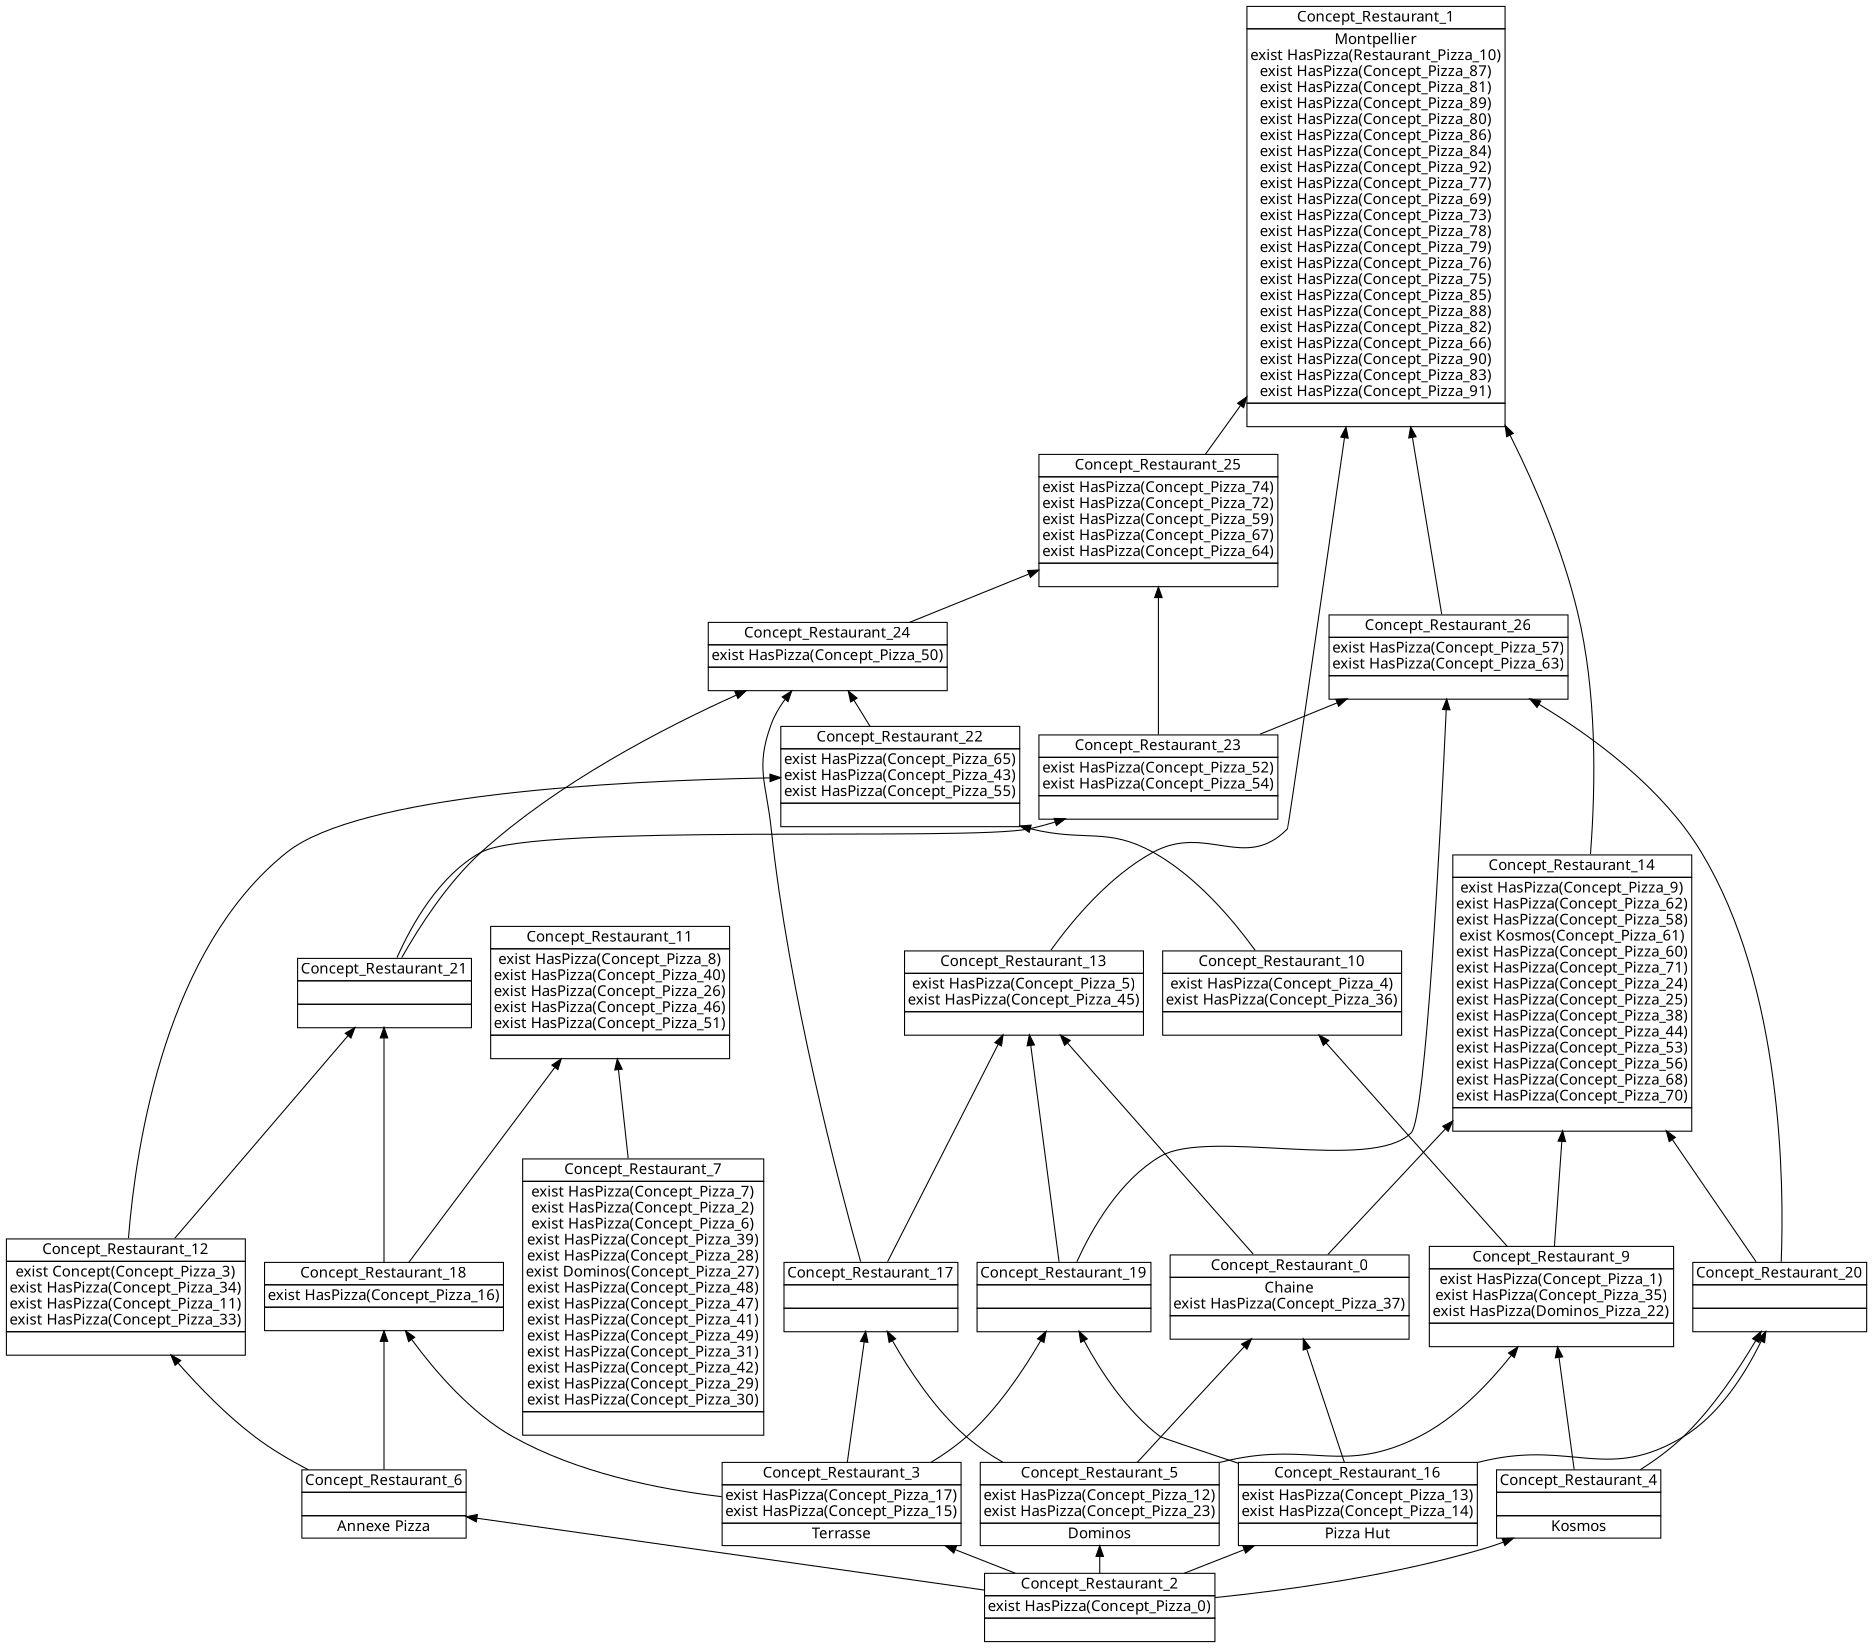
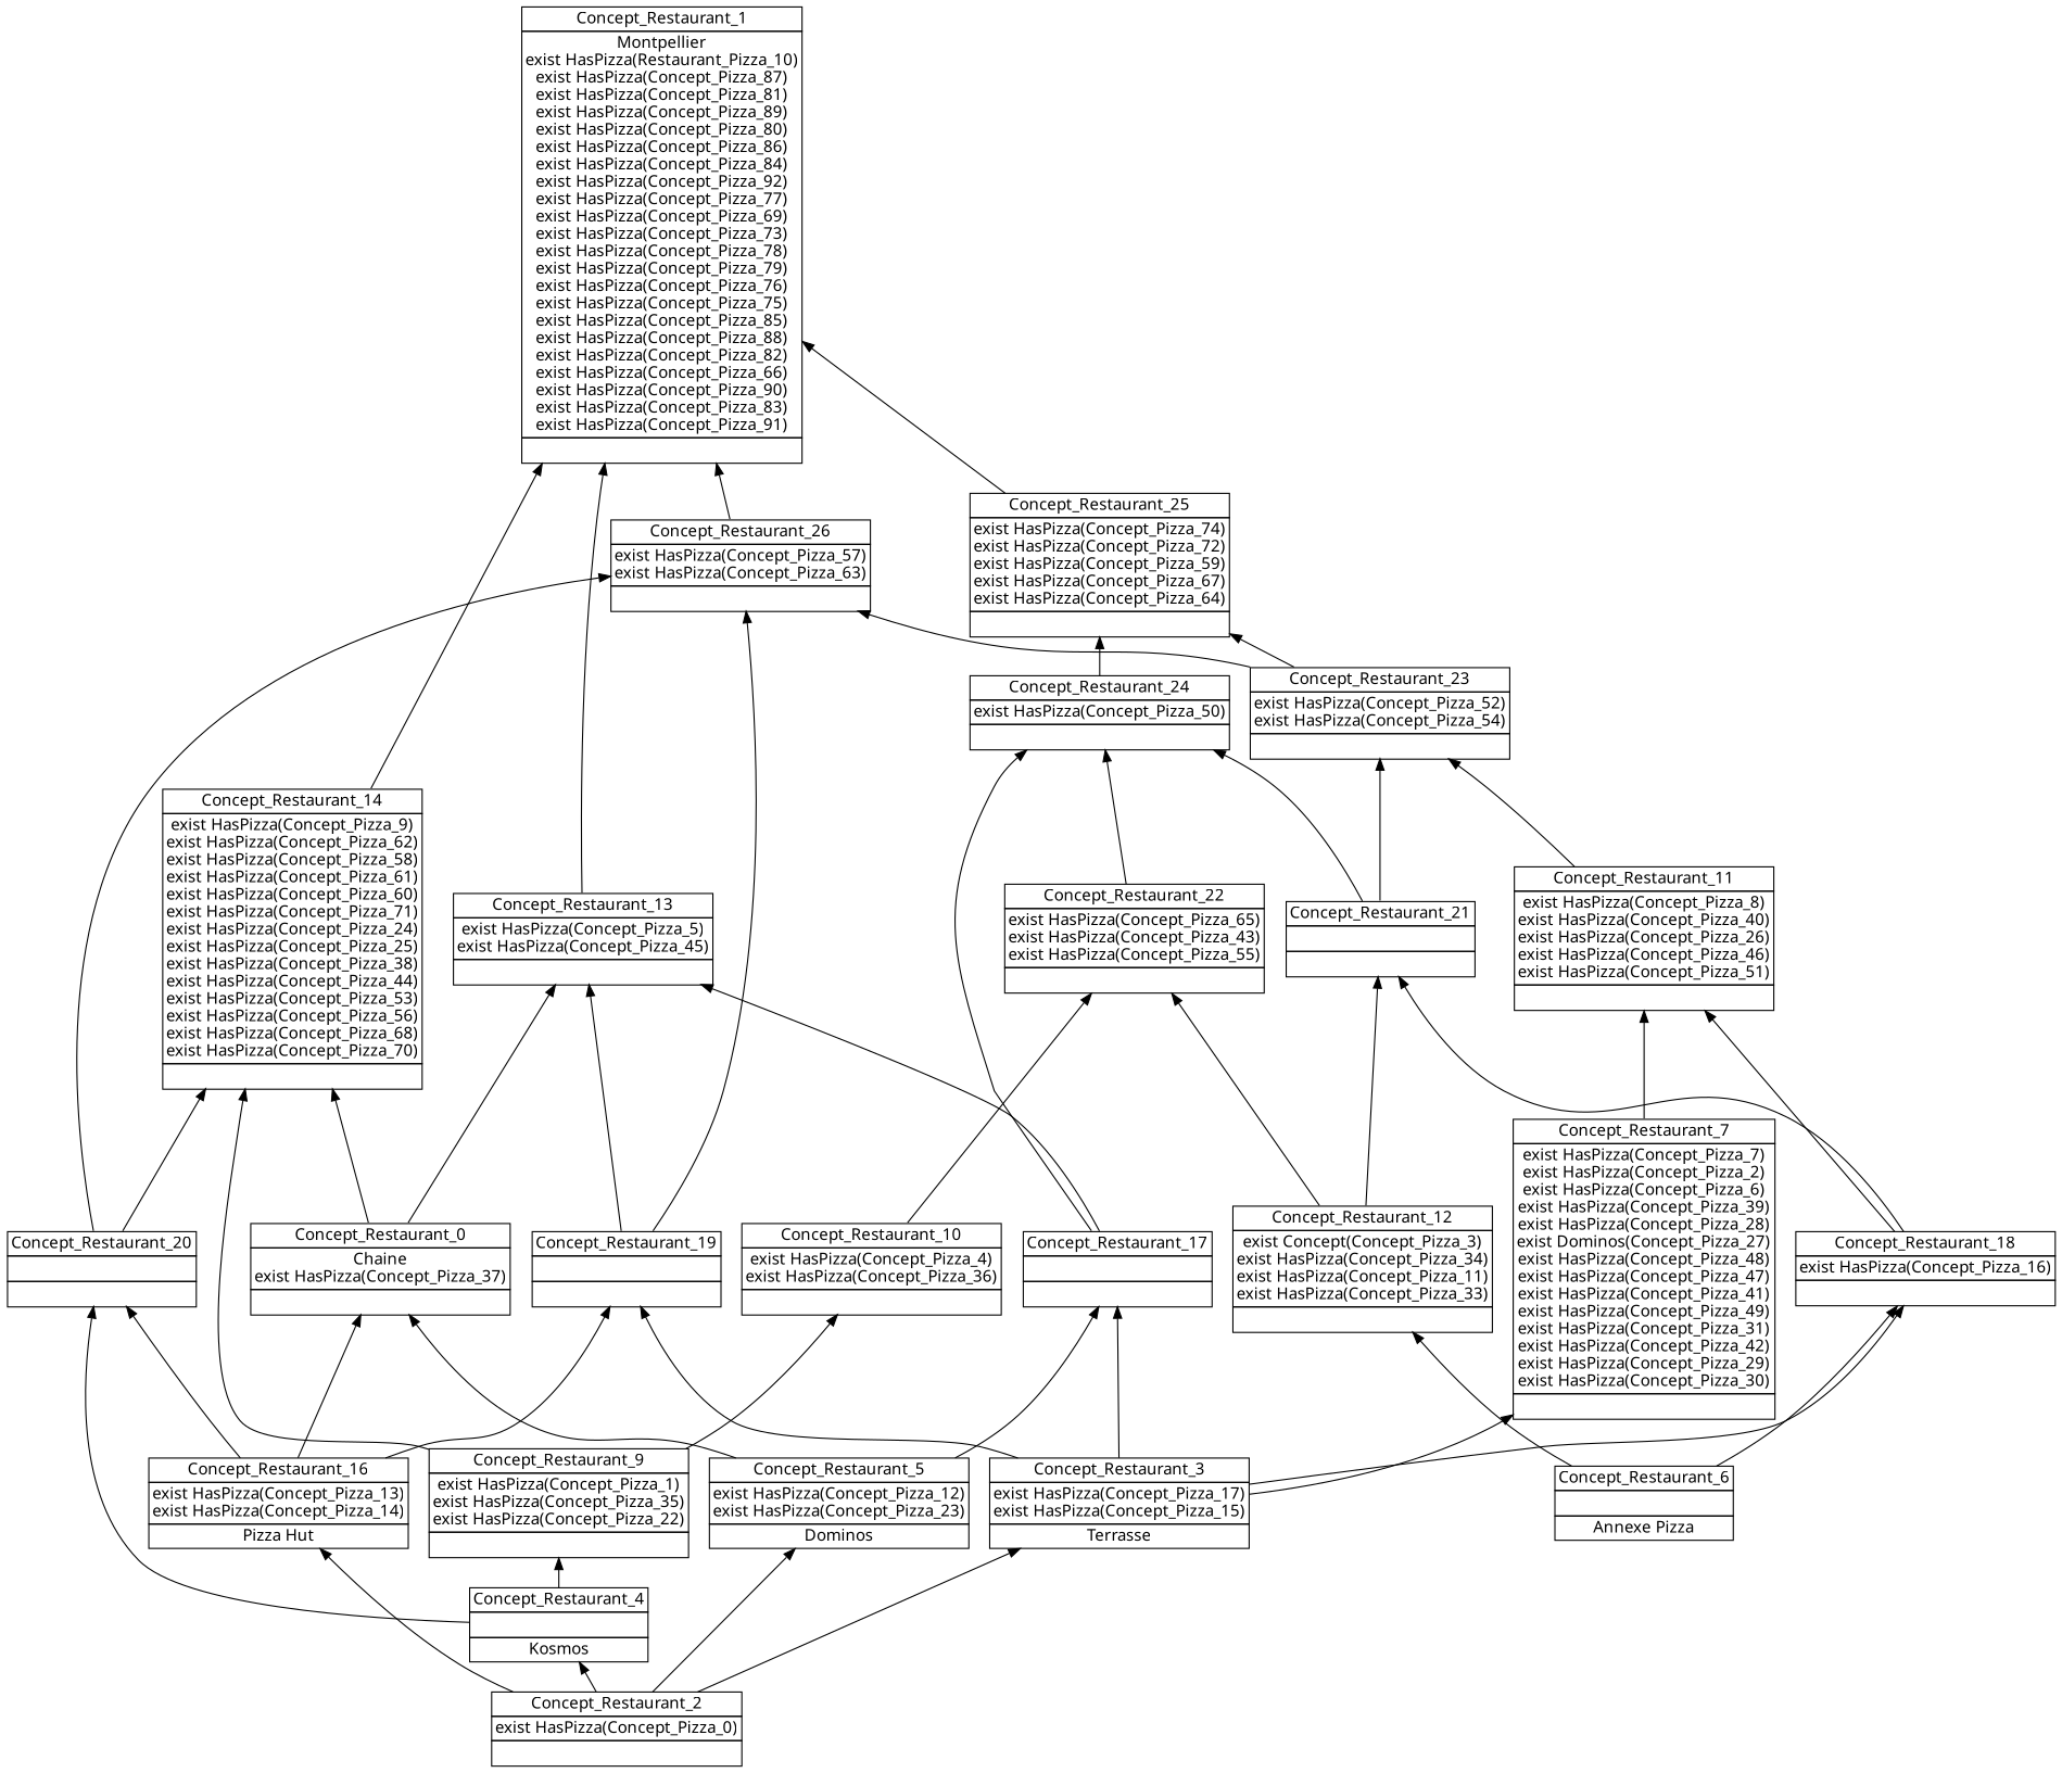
  digraph {
    fontname="Noto Sans"
    nodesep=0.2
    rankdir=BT
    ranksep=0.3
    node [fontname="Noto Sans" margin="0.03,0.03" shape=none]
    edge [fontname="Noto Sans" headport=p tailport=p]
    n1 [label=<<table border="0" cellborder="1" cellspacing="0" port="p"><tr><td>Concept_Restaurant_1</td></tr><tr><td>Montpellier<br/>exist HasPizza(Restaurant_Pizza_10)<br/>exist HasPizza(Concept_Pizza_87)<br/>exist HasPizza(Concept_Pizza_81)<br/>exist HasPizza(Concept_Pizza_89)<br/>exist HasPizza(Concept_Pizza_80)<br/>exist HasPizza(Concept_Pizza_86)<br/>exist HasPizza(Concept_Pizza_84)<br/>exist HasPizza(Concept_Pizza_92)<br/>exist HasPizza(Concept_Pizza_77)<br/>exist HasPizza(Concept_Pizza_69)<br/>exist HasPizza(Concept_Pizza_73)<br/>exist HasPizza(Concept_Pizza_78)<br/>exist HasPizza(Concept_Pizza_79)<br/>exist HasPizza(Concept_Pizza_76)<br/>exist HasPizza(Concept_Pizza_75)<br/>exist HasPizza(Concept_Pizza_85)<br/>exist HasPizza(Concept_Pizza_88)<br/>exist HasPizza(Concept_Pizza_82)<br/>exist HasPizza(Concept_Pizza_66)<br/>exist HasPizza(Concept_Pizza_90)<br/>exist HasPizza(Concept_Pizza_83)<br/>exist HasPizza(Concept_Pizza_91)<br/></td></tr><tr><td><br/></td></tr></table>>]
    n2 [label=<<table border="0" cellborder="1" cellspacing="0" port="p"><tr><td>Concept_Restaurant_0</td></tr><tr><td>Chaine<br/>exist HasPizza(Concept_Pizza_37)<br/></td></tr><tr><td><br/></td></tr></table>>]
    n3 [label=<<table border="0" cellborder="1" cellspacing="0" port="p"><tr><td>Concept_Restaurant_13</td></tr><tr><td>exist HasPizza(Concept_Pizza_5)<br/>exist HasPizza(Concept_Pizza_45)<br/></td></tr><tr><td><br/></td></tr></table>>]
-   n4 [label=<<table border="0" cellborder="1" cellspacing="0" port="p"><tr><td>Concept_Restaurant_14</td></tr><tr><td>exist HasPizza(Concept_Pizza_9)<br/>exist HasPizza(Concept_Pizza_62)<br/>exist HasPizza(Concept_Pizza_58)<br/>exist Kosmos(Concept_Pizza_61)<br/>exist HasPizza(Concept_Pizza_60)<br/>exist HasPizza(Concept_Pizza_71)<br/>exist HasPizza(Concept_Pizza_24)<br/>exist HasPizza(Concept_Pizza_25)<br/>exist HasPizza(Concept_Pizza_38)<br/>exist HasPizza(Concept_Pizza_44)<br/>exist HasPizza(Concept_Pizza_53)<br/>exist HasPizza(Concept_Pizza_56)<br/>exist HasPizza(Concept_Pizza_68)<br/>exist HasPizza(Concept_Pizza_70)<br/></td></tr><tr><td><br/></td></tr></table>>]
+   n4 [label=<<table border="0" cellborder="1" cellspacing="0" port="p"><tr><td>Concept_Restaurant_14</td></tr><tr><td>exist HasPizza(Concept_Pizza_9)<br/>exist HasPizza(Concept_Pizza_62)<br/>exist HasPizza(Concept_Pizza_58)<br/>exist HasPizza(Concept_Pizza_61)<br/>exist HasPizza(Concept_Pizza_60)<br/>exist HasPizza(Concept_Pizza_71)<br/>exist HasPizza(Concept_Pizza_24)<br/>exist HasPizza(Concept_Pizza_25)<br/>exist HasPizza(Concept_Pizza_38)<br/>exist HasPizza(Concept_Pizza_44)<br/>exist HasPizza(Concept_Pizza_53)<br/>exist HasPizza(Concept_Pizza_56)<br/>exist HasPizza(Concept_Pizza_68)<br/>exist HasPizza(Concept_Pizza_70)<br/></td></tr><tr><td><br/></td></tr></table>>]
    n5 [label=<<table border="0" cellborder="1" cellspacing="0" port="p"><tr><td>Concept_Restaurant_5</td></tr><tr><td>exist HasPizza(Concept_Pizza_12)<br/>exist HasPizza(Concept_Pizza_23)<br/></td></tr><tr><td>Dominos<br/></td></tr></table>>]
-   n6 [label=<<table border="0" cellborder="1" cellspacing="0" port="p"><tr><td>Concept_Restaurant_9</td></tr><tr><td>exist HasPizza(Concept_Pizza_1)<br/>exist HasPizza(Concept_Pizza_35)<br/>exist HasPizza(Dominos_Pizza_22)<br/></td></tr><tr><td><br/></td></tr></table>>]
+   n6 [label=<<table border="0" cellborder="1" cellspacing="0" port="p"><tr><td>Concept_Restaurant_9</td></tr><tr><td>exist HasPizza(Concept_Pizza_1)<br/>exist HasPizza(Concept_Pizza_35)<br/>exist HasPizza(Concept_Pizza_22)<br/></td></tr><tr><td><br/></td></tr></table>>]
    n7 [label=<<table border="0" cellborder="1" cellspacing="0" port="p"><tr><td>Concept_Restaurant_17</td></tr><tr><td><br/></td></tr><tr><td><br/></td></tr></table>>]
    n8 [label=<<table border="0" cellborder="1" cellspacing="0" port="p"><tr><td>Concept_Restaurant_10</td></tr><tr><td>exist HasPizza(Concept_Pizza_4)<br/>exist HasPizza(Concept_Pizza_36)<br/></td></tr><tr><td><br/></td></tr></table>>]
    n9 [label=<<table border="0" cellborder="1" cellspacing="0" port="p"><tr><td>Concept_Restaurant_24</td></tr><tr><td>exist HasPizza(Concept_Pizza_50)<br/></td></tr><tr><td><br/></td></tr></table>>]
    n10 [label=<<table border="0" cellborder="1" cellspacing="0" port="p"><tr><td>Concept_Restaurant_22</td></tr><tr><td>exist HasPizza(Concept_Pizza_65)<br/>exist HasPizza(Concept_Pizza_43)<br/>exist HasPizza(Concept_Pizza_55)<br/></td></tr><tr><td><br/></td></tr></table>>]
    n11 [label=<<table border="0" cellborder="1" cellspacing="0" port="p"><tr><td>Concept_Restaurant_2</td></tr><tr><td>exist HasPizza(Concept_Pizza_0)<br/></td></tr><tr><td><br/></td></tr></table>>]
    n12 [label=<<table border="0" cellborder="1" cellspacing="0" port="p"><tr><td>Concept_Restaurant_6</td></tr><tr><td><br/></td></tr><tr><td>Annexe Pizza<br/></td></tr></table>>]
    n13 [label=<<table border="0" cellborder="1" cellspacing="0" port="p"><tr><td>Concept_Restaurant_3</td></tr><tr><td>exist HasPizza(Concept_Pizza_17)<br/>exist HasPizza(Concept_Pizza_15)<br/></td></tr><tr><td>Terrasse<br/></td></tr></table>>]
    n14 [label=<<table border="0" cellborder="1" cellspacing="0" port="p"><tr><td>Concept_Restaurant_4</td></tr><tr><td><br/></td></tr><tr><td>Kosmos<br/></td></tr></table>>]
    n15 [label=<<table border="0" cellborder="1" cellspacing="0" port="p"><tr><td>Concept_Restaurant_16</td></tr><tr><td>exist HasPizza(Concept_Pizza_13)<br/>exist HasPizza(Concept_Pizza_14)<br/></td></tr><tr><td>Pizza Hut<br/></td></tr></table>>]
    n16 [label=<<table border="0" cellborder="1" cellspacing="0" port="p"><tr><td>Concept_Restaurant_12</td></tr><tr><td>exist Concept(Concept_Pizza_3)<br/>exist HasPizza(Concept_Pizza_34)<br/>exist HasPizza(Concept_Pizza_11)<br/>exist HasPizza(Concept_Pizza_33)<br/></td></tr><tr><td><br/></td></tr></table>>]
    n17 [label=<<table border="0" cellborder="1" cellspacing="0" port="p"><tr><td>Concept_Restaurant_18</td></tr><tr><td>exist HasPizza(Concept_Pizza_16)<br/></td></tr><tr><td><br/></td></tr></table>>]
    n18 [label=<<table border="0" cellborder="1" cellspacing="0" port="p"><tr><td>Concept_Restaurant_7</td></tr><tr><td>exist HasPizza(Concept_Pizza_7)<br/>exist HasPizza(Concept_Pizza_2)<br/>exist HasPizza(Concept_Pizza_6)<br/>exist HasPizza(Concept_Pizza_39)<br/>exist HasPizza(Concept_Pizza_28)<br/>exist Dominos(Concept_Pizza_27)<br/>exist HasPizza(Concept_Pizza_48)<br/>exist HasPizza(Concept_Pizza_47)<br/>exist HasPizza(Concept_Pizza_41)<br/>exist HasPizza(Concept_Pizza_49)<br/>exist HasPizza(Concept_Pizza_31)<br/>exist HasPizza(Concept_Pizza_42)<br/>exist HasPizza(Concept_Pizza_29)<br/>exist HasPizza(Concept_Pizza_30)<br/></td></tr><tr><td><br/></td></tr></table>>]
    n19 [label=<<table border="0" cellborder="1" cellspacing="0" port="p"><tr><td>Concept_Restaurant_19</td></tr><tr><td><br/></td></tr><tr><td><br/></td></tr></table>>]
    n20 [label=<<table border="0" cellborder="1" cellspacing="0" port="p"><tr><td>Concept_Restaurant_20</td></tr><tr><td><br/></td></tr><tr><td><br/></td></tr></table>>]
    n21 [label=<<table border="0" cellborder="1" cellspacing="0" port="p"><tr><td>Concept_Restaurant_21</td></tr><tr><td><br/></td></tr><tr><td><br/></td></tr></table>>]
    n22 [label=<<table border="0" cellborder="1" cellspacing="0" port="p"><tr><td>Concept_Restaurant_23</td></tr><tr><td>exist HasPizza(Concept_Pizza_52)<br/>exist HasPizza(Concept_Pizza_54)<br/></td></tr><tr><td><br/></td></tr></table>>]
    n23 [label=<<table border="0" cellborder="1" cellspacing="0" port="p"><tr><td>Concept_Restaurant_11</td></tr><tr><td>exist HasPizza(Concept_Pizza_8)<br/>exist HasPizza(Concept_Pizza_40)<br/>exist HasPizza(Concept_Pizza_26)<br/>exist HasPizza(Concept_Pizza_46)<br/>exist HasPizza(Concept_Pizza_51)<br/></td></tr><tr><td><br/></td></tr></table>>]
    n24 [label=<<table border="0" cellborder="1" cellspacing="0" port="p"><tr><td>Concept_Restaurant_25</td></tr><tr><td>exist HasPizza(Concept_Pizza_74)<br/>exist HasPizza(Concept_Pizza_72)<br/>exist HasPizza(Concept_Pizza_59)<br/>exist HasPizza(Concept_Pizza_67)<br/>exist HasPizza(Concept_Pizza_64)<br/></td></tr><tr><td><br/></td></tr></table>>]
    n25 [label=<<table border="0" cellborder="1" cellspacing="0" port="p"><tr><td>Concept_Restaurant_26</td></tr><tr><td>exist HasPizza(Concept_Pizza_57)<br/>exist HasPizza(Concept_Pizza_63)<br/></td></tr><tr><td><br/></td></tr></table>>]
    n2 -> n3
    n2 -> n4
    n3 -> n1
    n4 -> n1
    n5 -> n2
-   n5 -> n6
    n5 -> n7
    n6 -> n4
    n6 -> n8
    n7 -> n3
    n7 -> n9
    n8 -> n10
    n9 -> n24
    n10 -> n9
    n11 -> n5
-   n11 -> n12
    n11 -> n13
    n11 -> n14
    n11 -> n15
    n12 -> n16
    n12 -> n17
    n13 -> n7
    n13 -> n17
+   n13 -> n18
    n13 -> n19
    n14 -> n6
    n14 -> n20
    n15 -> n2
    n15 -> n19
    n15 -> n20
    n16 -> n10
    n16 -> n21
    n17 -> n21
    n17 -> n23
    n18 -> n23
    n19 -> n3
    n19 -> n25
    n20 -> n4
    n20 -> n25
    n21 -> n9
    n21 -> n22
    n22 -> n24
    n22 -> n25
+   n23 -> n22
    n24 -> n1
    n25 -> n1
  }
